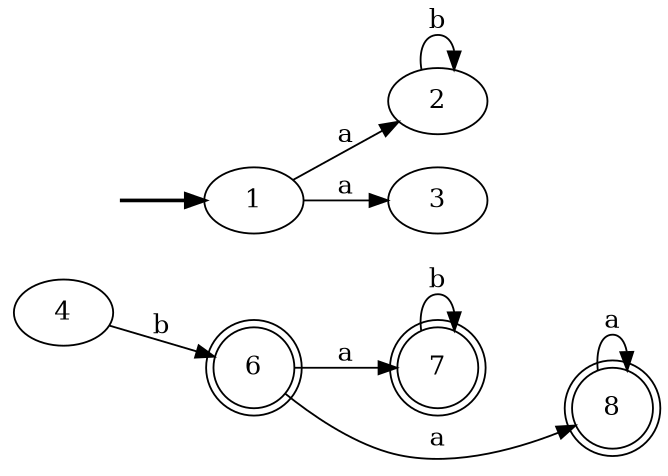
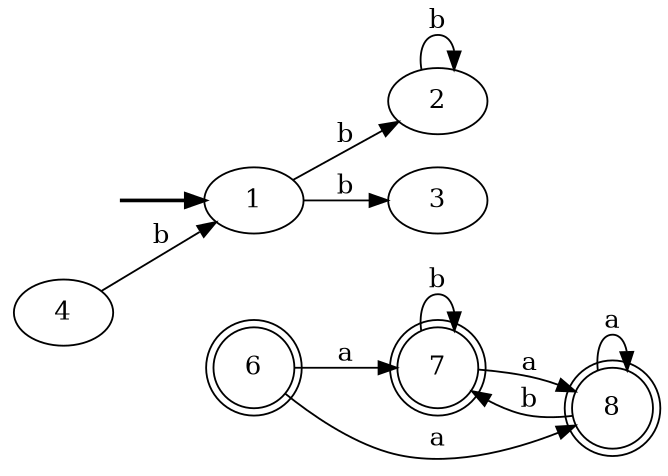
  digraph {
    rankdir=LR
    fake [style=invisible]
    1 [root=true]
    2
    3
    6 [shape=doublecircle]
    4
    7 [shape=doublecircle]
    8 [shape=doublecircle]
    fake -> 1 [style=bold]
-   1 -> 2 [label=a]
-   1 -> 3 [label=a]
+   1 -> 2 [label=b]
+   1 -> 3 [label=b]
    2 -> 2 [label=b]
    6 -> 7 [label=a]
    6 -> 8 [label=a]
-   4 -> 6 [label=b]
+   4 -> 1 [label=b]
    7 -> 7 [label=b]
+   7 -> 8 [label=a]
+   8 -> 7 [label=b]
    8 -> 8 [label=a]
  }
